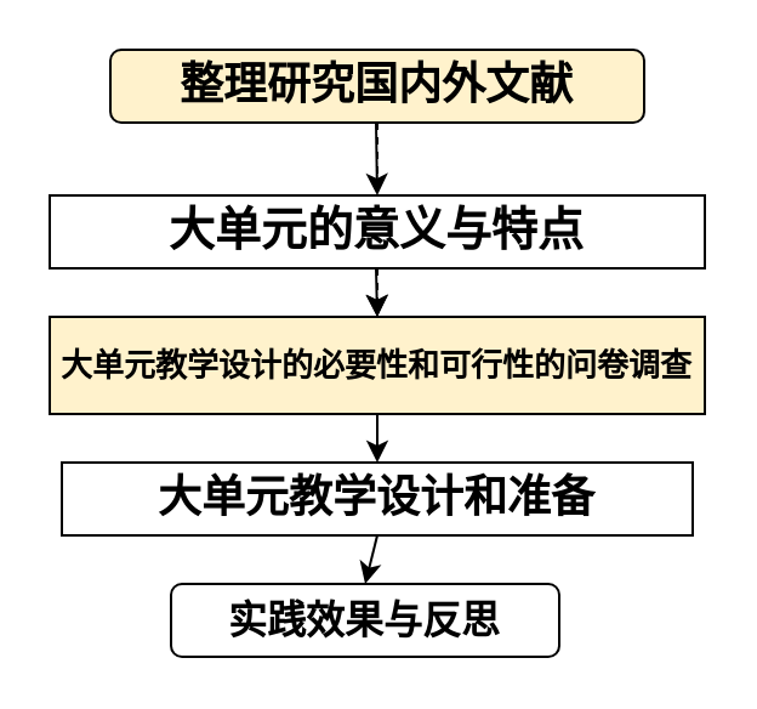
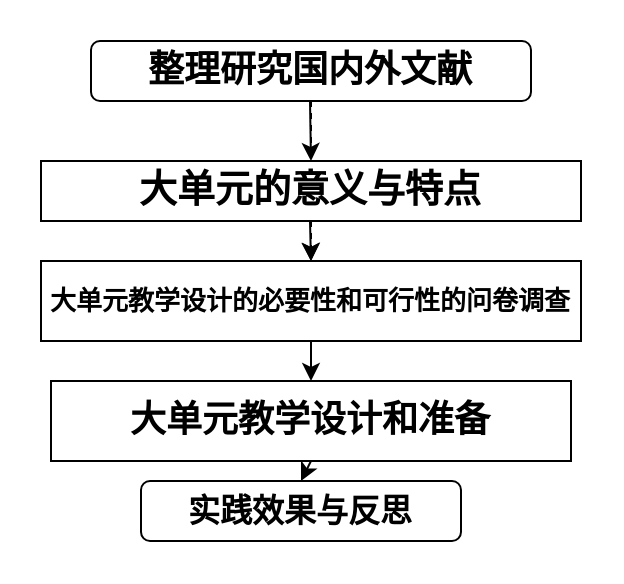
  <mxCell id="0" />
  <mxCell id="1" parent="0" />
  <mxCell id="2" value="" style="edgeStyle=orthogonalEdgeStyle;rounded=0;orthogonalLoop=1;jettySize=auto;html=1;dashed=1;" edge="1" parent="1" source="3" target="6"><mxGeometry relative="1" as="geometry" /></mxCell>
- <mxCell id="3" value="&lt;h1&gt;整理研究国内外文献&lt;/h1&gt;" style="rounded=1;whiteSpace=wrap;html=1;fontSize=9;fillColor=#fff2cc;" vertex="1" parent="1"><mxGeometry x="45" y="20" width="220" height="30" as="geometry" /></mxCell>
+ <mxCell id="3" value="&lt;h1&gt;整理研究国内外文献&lt;/h1&gt;" style="rounded=1;whiteSpace=wrap;html=1;fontSize=9;" vertex="1" parent="1"><mxGeometry x="45" y="20" width="220" height="30" as="geometry" /></mxCell>
  <mxCell id="4" value="" style="endArrow=classic;html=1;rounded=0;" edge="1" parent="1"><mxGeometry width="50" height="50" relative="1" as="geometry"><mxPoint x="154.5" y="50" as="sourcePoint" /><mxPoint x="155" y="80" as="targetPoint" /><Array as="points" /></mxGeometry></mxCell>
  <mxCell id="5" value="大单元的意义与特点" style="rounded=0;whiteSpace=wrap;html=1;fontStyle=1;fontSize=19;" vertex="1" parent="1"><mxGeometry x="20" y="80" width="270" height="30" as="geometry" /></mxCell>
- <mxCell id="6" value="大单元教学设计的必要性和可行性的问卷调查" style="rounded=0;whiteSpace=wrap;html=1;fontStyle=1;fontSize=13;fillColor=#fff2cc;" vertex="1" parent="1"><mxGeometry x="20" y="130" width="270" height="40" as="geometry" /></mxCell>
+ <mxCell id="6" value="大单元教学设计的必要性和可行性的问卷调查" style="rounded=0;whiteSpace=wrap;html=1;fontStyle=1;fontSize=13;" vertex="1" parent="1"><mxGeometry x="20" y="130" width="270" height="40" as="geometry" /></mxCell>
  <mxCell id="7" value="" style="endArrow=classic;html=1;rounded=0;" edge="1" parent="1"><mxGeometry width="50" height="50" relative="1" as="geometry"><mxPoint x="154.5" y="110" as="sourcePoint" /><mxPoint x="155" y="130" as="targetPoint" /></mxGeometry></mxCell>
  <mxCell id="8" value="" style="endArrow=classic;html=1;rounded=0;entryX=0.5;entryY=0;entryDx=0;entryDy=0;" edge="1" parent="1" target="9"><mxGeometry width="50" height="50" relative="1" as="geometry"><mxPoint x="155" y="170" as="sourcePoint" /><mxPoint x="154.5" y="180" as="targetPoint" /></mxGeometry></mxCell>
- <mxCell id="9" value="大单元教学设计和准备" style="rounded=0;whiteSpace=wrap;html=1;fontFamily=Helvetica;fontStyle=1;fontSize=18;" vertex="1" parent="1"><mxGeometry x="25" y="190" width="260" height="30" as="geometry" /></mxCell>
+ <mxCell id="9" value="大单元教学设计和准备" style="rounded=0;whiteSpace=wrap;html=1;fontFamily=Helvetica;fontStyle=1;fontSize=18;" vertex="1" parent="1"><mxGeometry x="25" y="190" width="260" height="40" as="geometry" /></mxCell>
  <mxCell id="10" value="" style="endArrow=classic;html=1;rounded=0;exitX=0.5;exitY=1;exitDx=0;exitDy=0;entryX=0.5;entryY=0;entryDx=0;entryDy=0;" edge="1" parent="1" source="9" target="11"><mxGeometry width="50" height="50" relative="1" as="geometry"><mxPoint x="105" y="290" as="sourcePoint" /><mxPoint x="155" y="230" as="targetPoint" /><Array as="points" /></mxGeometry></mxCell>
  <mxCell id="11" value="实践效果与反思" style="rounded=1;whiteSpace=wrap;html=1;fontStyle=1;fontSize=16;" vertex="1" parent="1"><mxGeometry x="70" y="240" width="160" height="30" as="geometry" /></mxCell>
